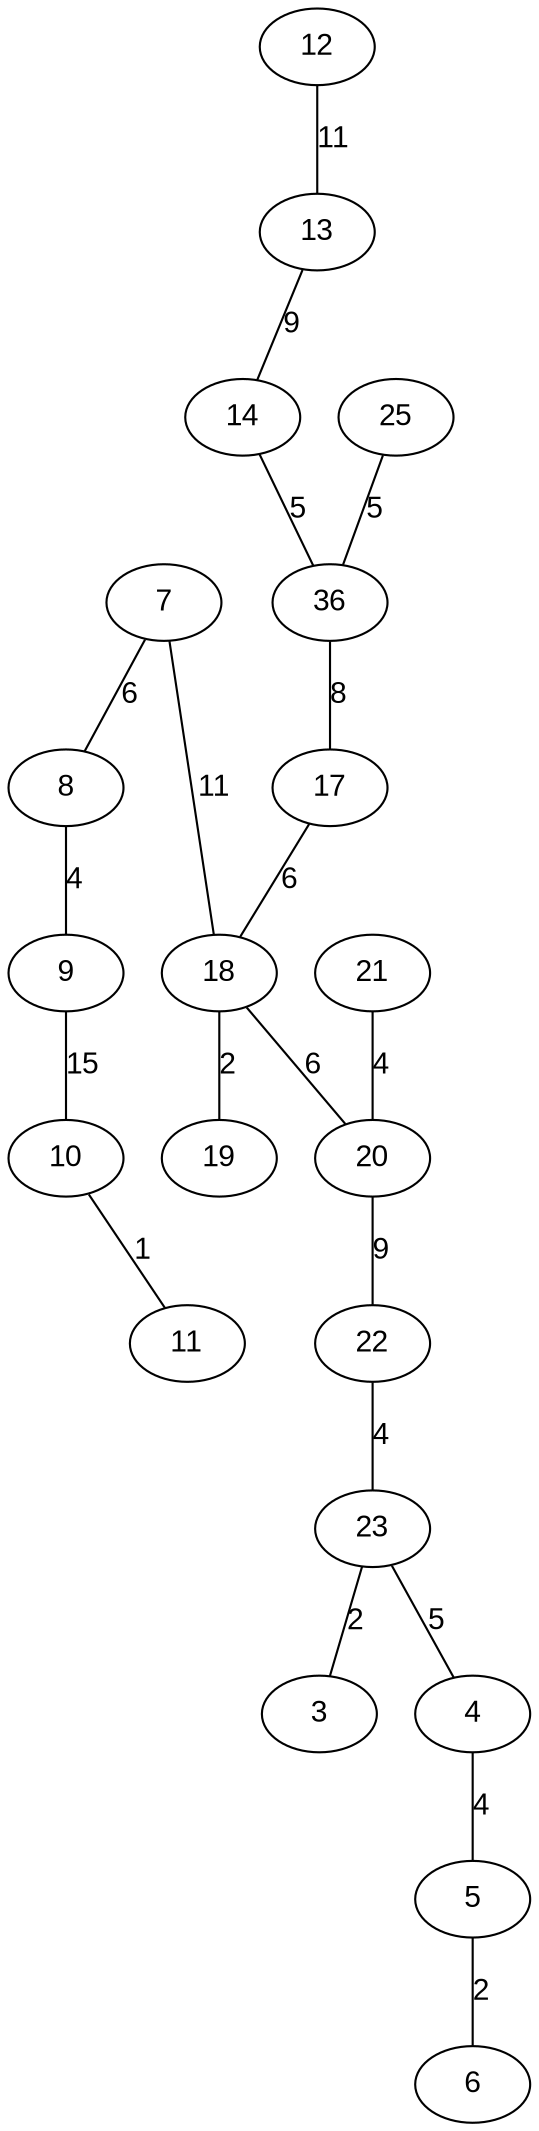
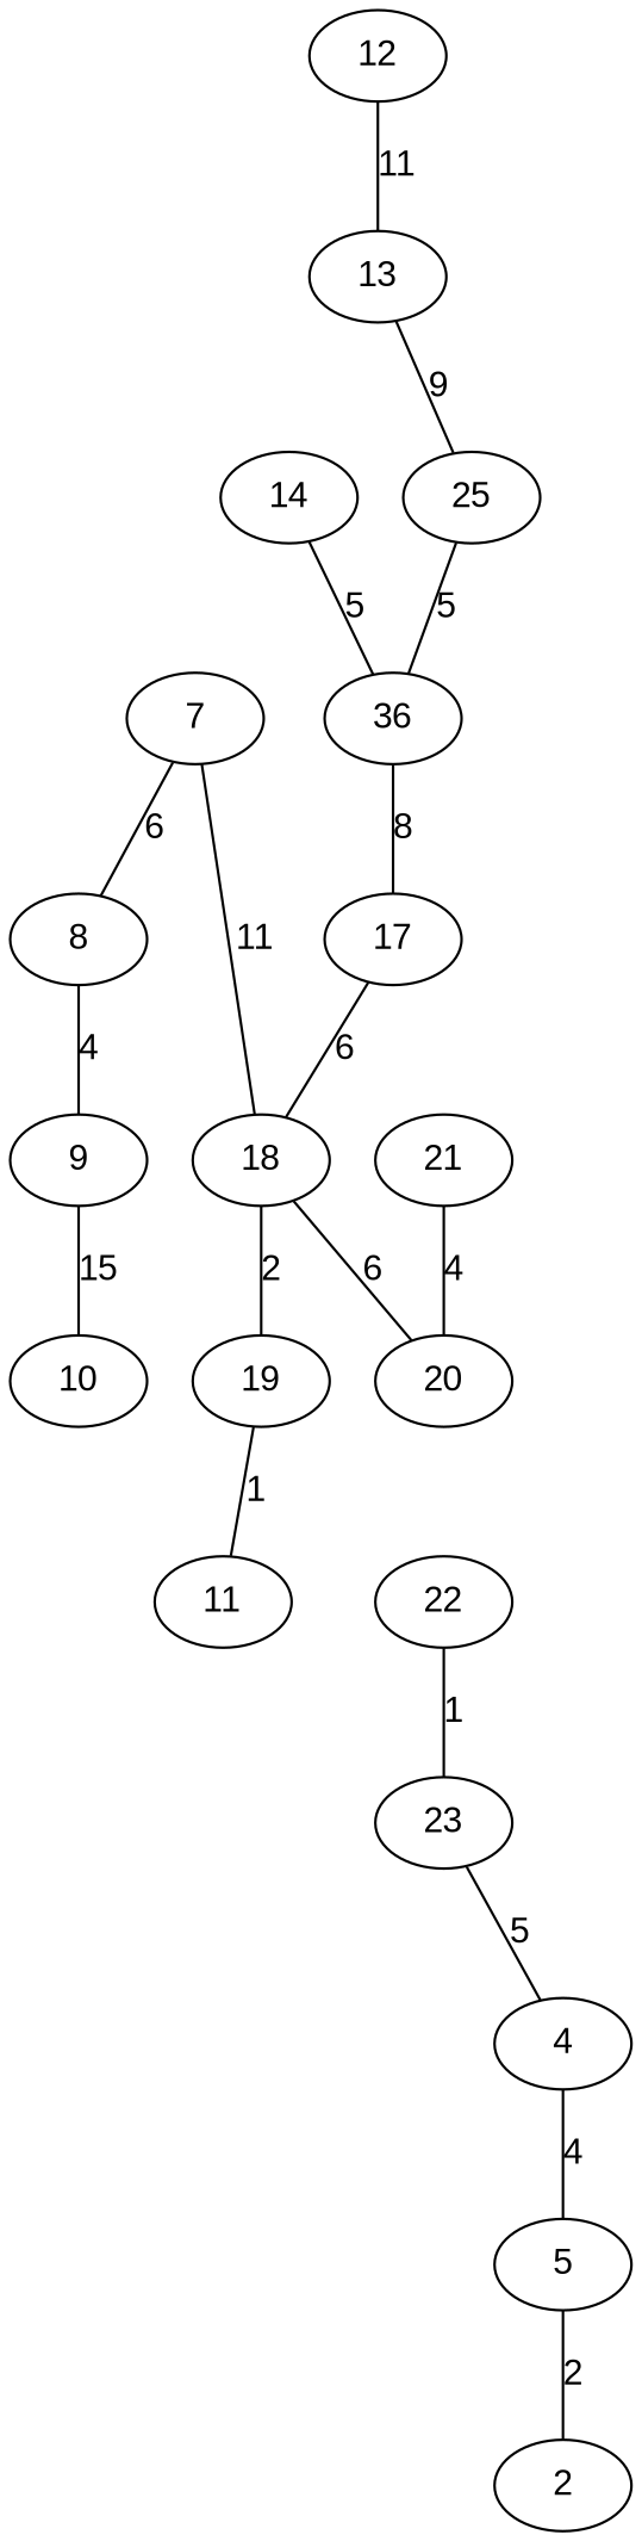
  graph {
    fontname="Liberation Sans"
    node [fontname="Liberation Sans"]
    edge [fontname="Liberation Sans"]
    22
    23
-   3
    4
    5
    10
    11
    18
    19
    20
-   6
+   6 [label=2]
    21
    8
    9
    n15 [label=36]
    14
    17
    n18 [label=25]
    7
    13
    12
-   22 -- 23 [label=4]
-   23 -- 3 [label=2]
+   22 -- 23 [label=1]
    23 -- 4 [label=5]
    4 -- 5 [label=4]
    5 -- 6 [label=2]
-   10 -- 11 [label=1]
+   19 -- 11 [label=1]
    18 -- 19 [label=2]
    18 -- 20 [label=6]
-   20 -- 22 [label=9]
    21 -- 20 [label=4]
    8 -- 9 [label=4]
    9 -- 10 [label=15]
    n15 -- 17 [label=8]
    14 -- n15 [label=5]
    17 -- 18 [label=6]
    n18 -- n15 [label=5]
    7 -- 18 [label=11]
    7 -- 8 [label=6]
-   13 -- 14 [label=9]
+   13 -- n18 [label=9]
    12 -- 13 [label=11]
  }
